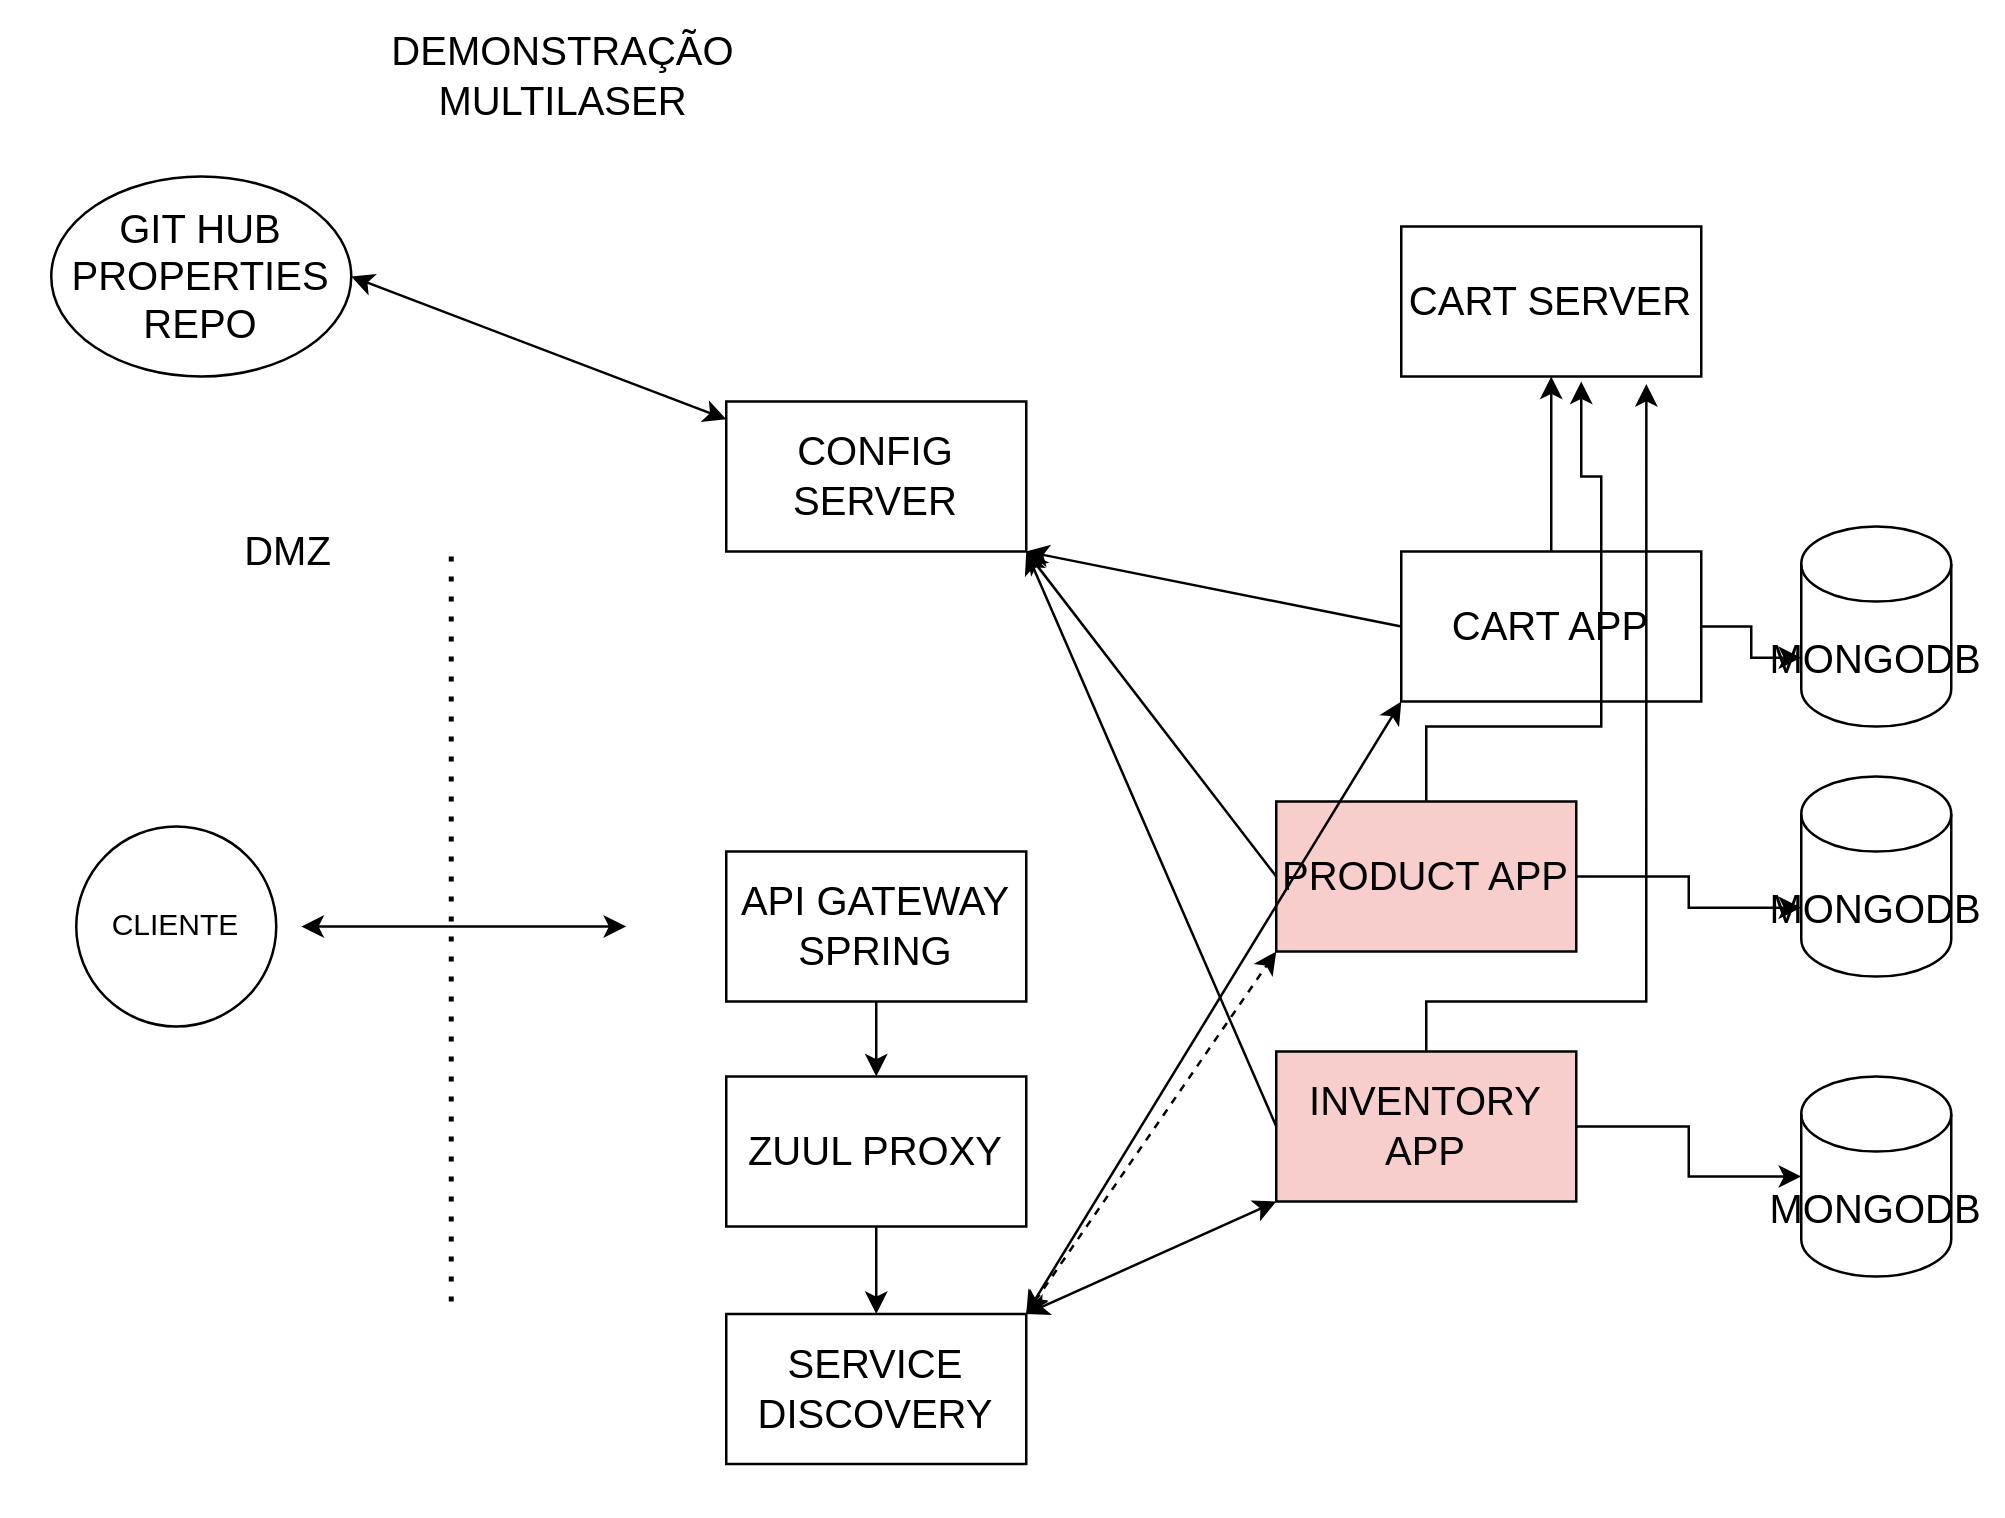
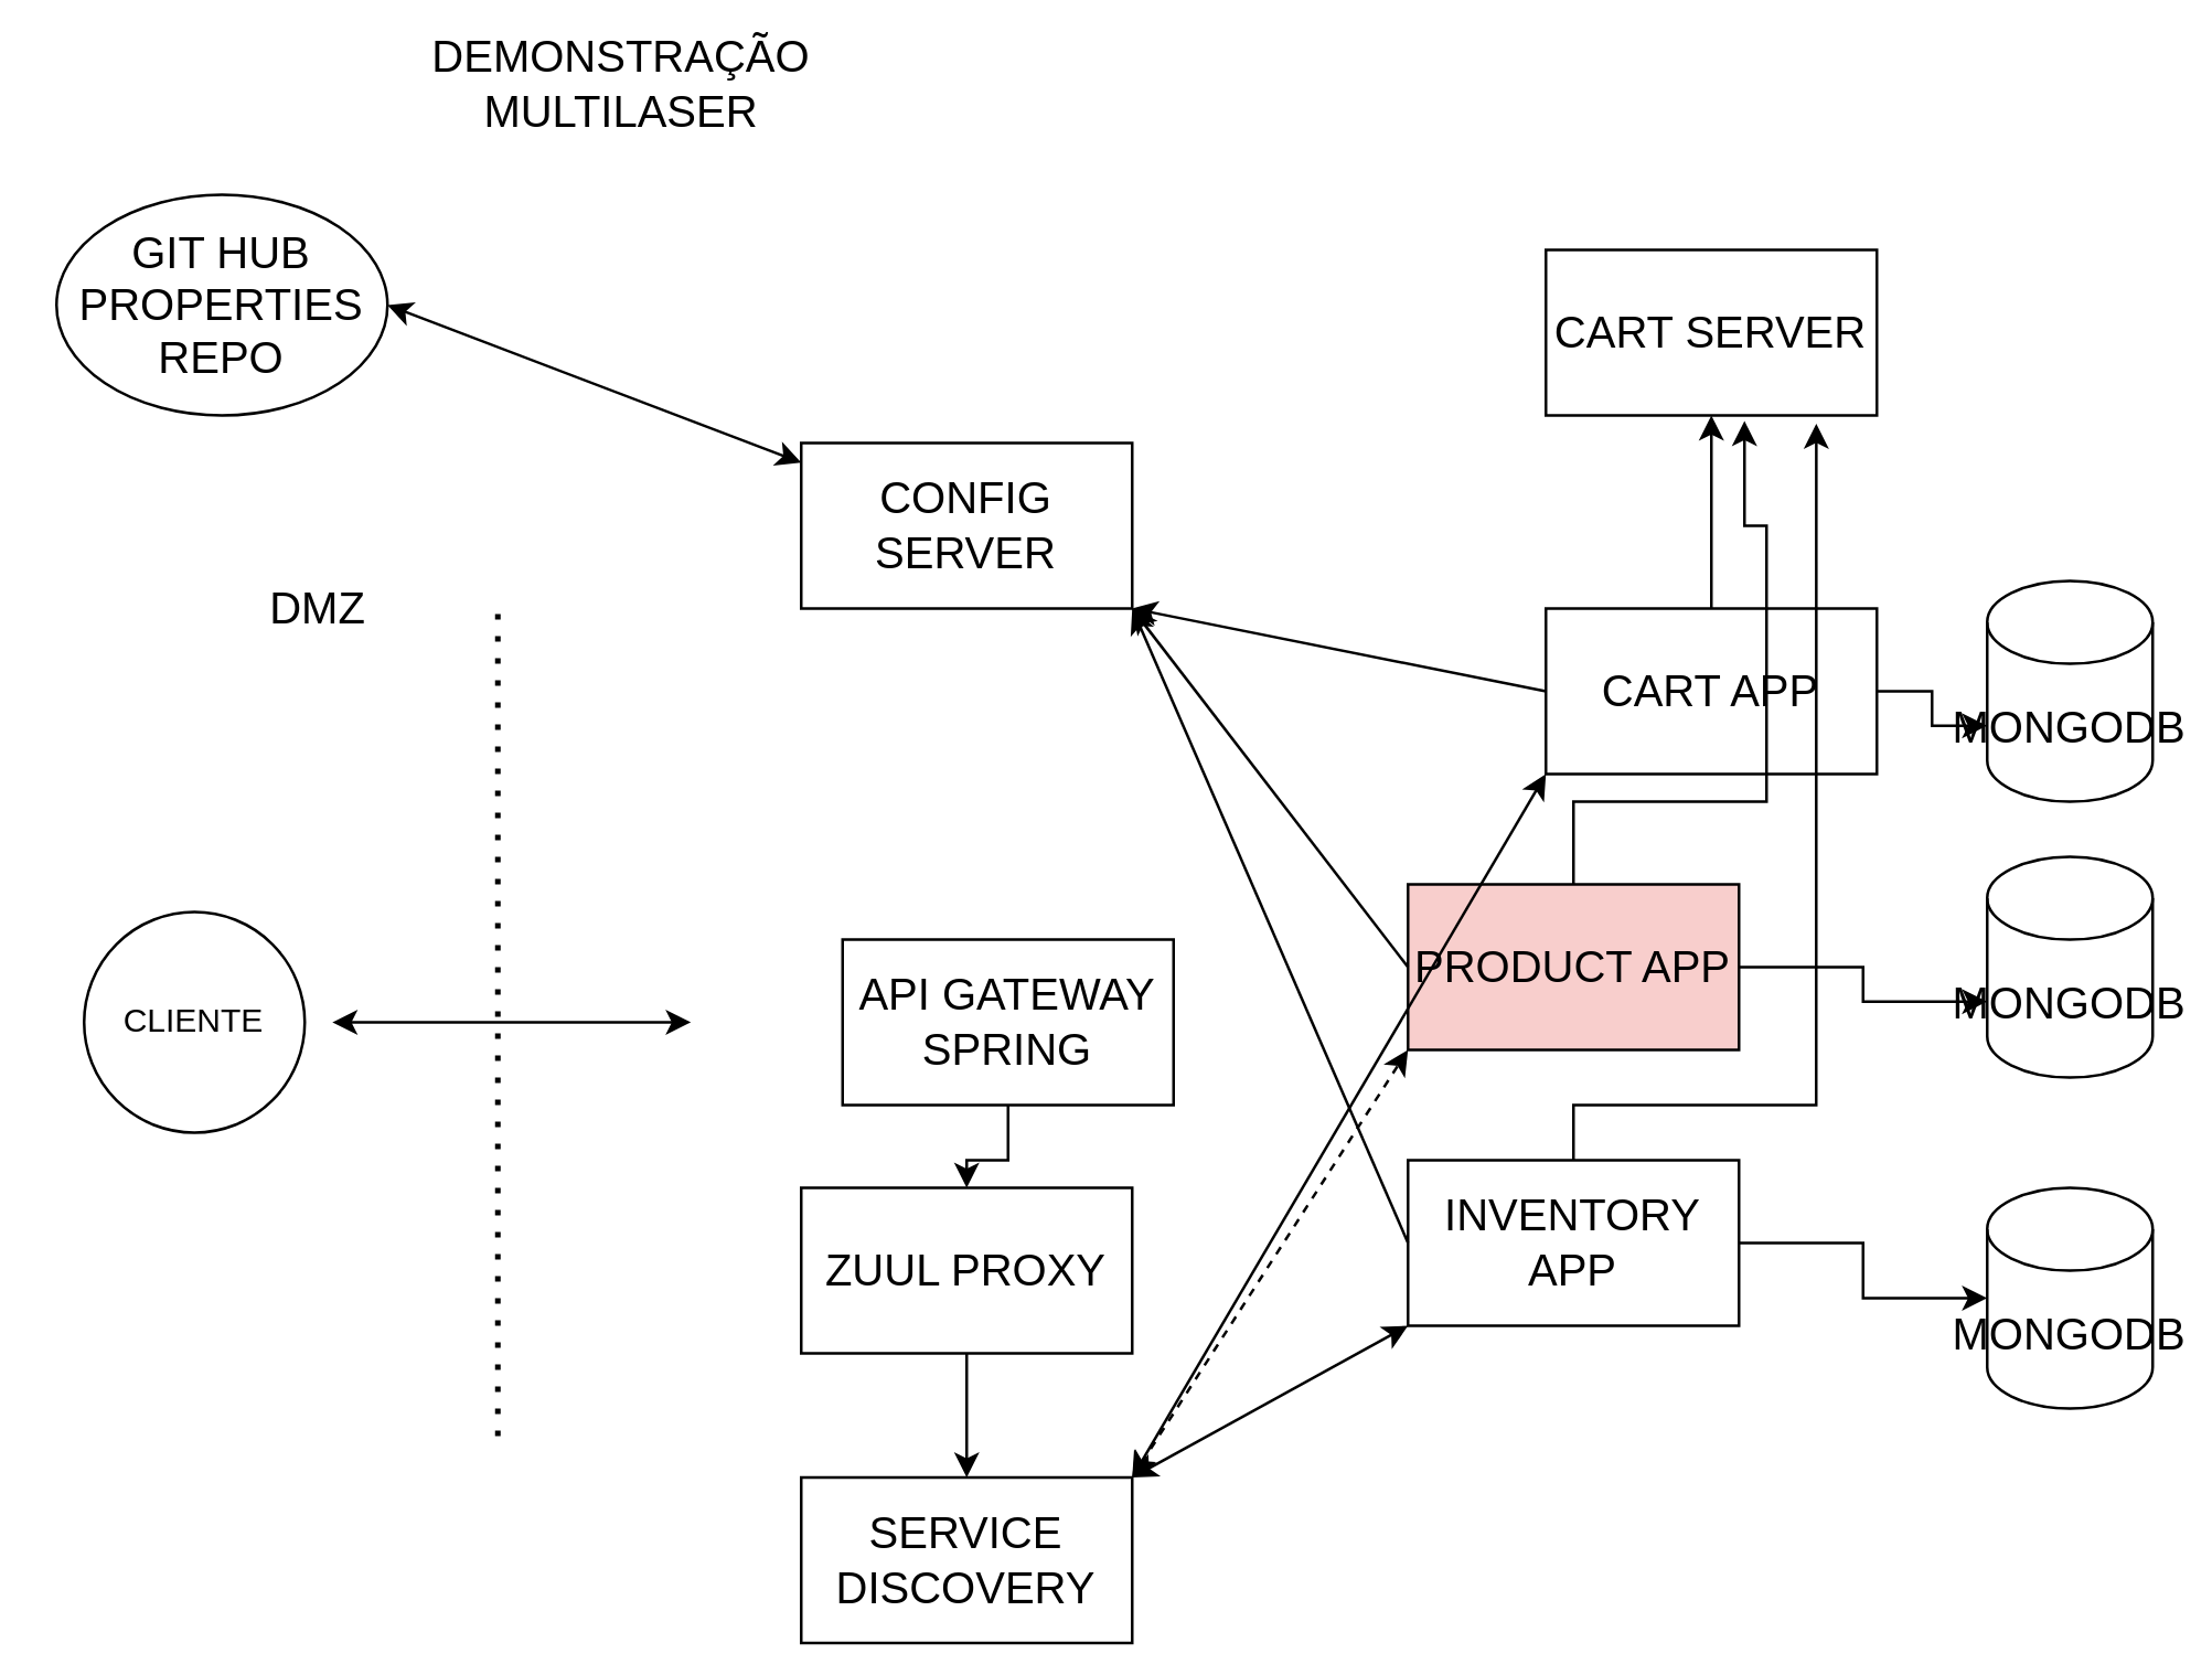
  <mxCell id="0" />
  <mxCell id="1" parent="0" />
  <mxCell id="2" value="CLIENTE" style="ellipse;whiteSpace=wrap;html=1;aspect=fixed;" vertex="1" parent="1"><mxGeometry x="30" y="330" width="80" height="80" as="geometry" /></mxCell>
  <mxCell id="3" value="" style="endArrow=classic;startArrow=classic;html=1;" edge="1" parent="1"><mxGeometry width="50" height="50" relative="1" as="geometry"><mxPoint x="120" y="370" as="sourcePoint" /><mxPoint x="250" y="370" as="targetPoint" /></mxGeometry></mxCell>
  <mxCell id="4" value="" style="endArrow=none;dashed=1;html=1;dashPattern=1 3;strokeWidth=2;" edge="1" parent="1"><mxGeometry width="50" height="50" relative="1" as="geometry"><mxPoint x="180" y="520" as="sourcePoint" /><mxPoint x="180" y="220" as="targetPoint" /></mxGeometry></mxCell>
  <mxCell id="5" value="DMZ" style="text;html=1;strokeColor=none;fillColor=none;align=center;verticalAlign=middle;whiteSpace=wrap;rounded=0;fontSize=16;" vertex="1" parent="1"><mxGeometry x="75" y="200" width="80" height="40" as="geometry" /></mxCell>
  <mxCell id="6" style="edgeStyle=orthogonalEdgeStyle;rounded=0;orthogonalLoop=1;jettySize=auto;html=1;entryX=0.5;entryY=0;entryDx=0;entryDy=0;fontSize=16;" edge="1" parent="1" source="7" target="9"><mxGeometry relative="1" as="geometry" /></mxCell>
- <mxCell id="7" value="API GATEWAY&lt;br&gt;SPRING" style="rounded=0;whiteSpace=wrap;html=1;fontSize=16;" vertex="1" parent="1"><mxGeometry x="290" y="340" width="120" height="60" as="geometry" /></mxCell>
+ <mxCell id="7" value="API GATEWAY&lt;br&gt;SPRING" style="rounded=0;whiteSpace=wrap;html=1;fontSize=16;" vertex="1" parent="1"><mxGeometry x="305" y="340" width="120" height="60" as="geometry" /></mxCell>
  <mxCell id="8" style="edgeStyle=orthogonalEdgeStyle;rounded=0;orthogonalLoop=1;jettySize=auto;html=1;entryX=0.5;entryY=0;entryDx=0;entryDy=0;fontSize=16;" edge="1" parent="1" source="9" target="10"><mxGeometry relative="1" as="geometry" /></mxCell>
  <mxCell id="9" value="ZUUL PROXY" style="rounded=0;whiteSpace=wrap;html=1;fontSize=16;" vertex="1" parent="1"><mxGeometry x="290" y="430" width="120" height="60" as="geometry" /></mxCell>
- <mxCell id="10" value="SERVICE DISCOVERY" style="rounded=0;whiteSpace=wrap;html=1;fontSize=16;" vertex="1" parent="1"><mxGeometry x="290" y="525" width="120" height="60" as="geometry" /></mxCell>
+ <mxCell id="10" value="SERVICE DISCOVERY" style="rounded=0;whiteSpace=wrap;html=1;fontSize=16;" vertex="1" parent="1"><mxGeometry x="290" y="535" width="120" height="60" as="geometry" /></mxCell>
  <mxCell id="11" style="edgeStyle=orthogonalEdgeStyle;rounded=0;orthogonalLoop=1;jettySize=auto;html=1;entryX=0;entryY=0;entryDx=0;entryDy=52.5;entryPerimeter=0;fontSize=16;" edge="1" parent="1" source="13" target="29"><mxGeometry relative="1" as="geometry" /></mxCell>
  <mxCell id="12" style="edgeStyle=orthogonalEdgeStyle;rounded=0;orthogonalLoop=1;jettySize=auto;html=1;fontSize=16;entryX=0.5;entryY=1;entryDx=0;entryDy=0;" edge="1" parent="1" source="13" target="32"><mxGeometry relative="1" as="geometry"><mxPoint x="620" y="160" as="targetPoint" /></mxGeometry></mxCell>
  <mxCell id="13" value="CART APP" style="rounded=0;whiteSpace=wrap;html=1;fontSize=16;" vertex="1" parent="1"><mxGeometry x="560" y="220" width="120" height="60" as="geometry" /></mxCell>
  <mxCell id="14" style="edgeStyle=orthogonalEdgeStyle;rounded=0;orthogonalLoop=1;jettySize=auto;html=1;entryX=0;entryY=0;entryDx=0;entryDy=52.5;entryPerimeter=0;fontSize=16;" edge="1" parent="1" source="16" target="30"><mxGeometry relative="1" as="geometry" /></mxCell>
  <mxCell id="15" style="edgeStyle=orthogonalEdgeStyle;rounded=0;orthogonalLoop=1;jettySize=auto;html=1;fontSize=16;entryX=0.6;entryY=1.033;entryDx=0;entryDy=0;entryPerimeter=0;" edge="1" parent="1" source="16" target="32"><mxGeometry relative="1" as="geometry"><mxPoint x="620" y="190" as="targetPoint" /><Array as="points"><mxPoint x="570" y="290" /><mxPoint x="640" y="290" /><mxPoint x="640" y="190" /><mxPoint x="632" y="190" /></Array></mxGeometry></mxCell>
  <mxCell id="16" value="PRODUCT APP" style="rounded=0;whiteSpace=wrap;html=1;fontSize=16;fillColor=#f8cecc;" vertex="1" parent="1"><mxGeometry x="510" y="320" width="120" height="60" as="geometry" /></mxCell>
  <mxCell id="17" style="edgeStyle=orthogonalEdgeStyle;rounded=0;orthogonalLoop=1;jettySize=auto;html=1;fontSize=16;" edge="1" parent="1" source="19" target="31"><mxGeometry relative="1" as="geometry" /></mxCell>
  <mxCell id="18" style="edgeStyle=orthogonalEdgeStyle;rounded=0;orthogonalLoop=1;jettySize=auto;html=1;entryX=0.817;entryY=1.05;entryDx=0;entryDy=0;entryPerimeter=0;fontSize=16;" edge="1" parent="1" source="19" target="32"><mxGeometry relative="1" as="geometry"><Array as="points"><mxPoint x="570" y="400" /><mxPoint x="658" y="400" /></Array></mxGeometry></mxCell>
- <mxCell id="19" value="INVENTORY APP" style="rounded=0;whiteSpace=wrap;html=1;fontSize=16;fillColor=#f8cecc;" vertex="1" parent="1"><mxGeometry x="510" y="420" width="120" height="60" as="geometry" /></mxCell>
+ <mxCell id="19" value="INVENTORY APP" style="rounded=0;whiteSpace=wrap;html=1;fontSize=16;" vertex="1" parent="1"><mxGeometry x="510" y="420" width="120" height="60" as="geometry" /></mxCell>
  <mxCell id="20" value="" style="endArrow=classic;startArrow=classic;html=1;fontSize=16;exitX=1;exitY=0;exitDx=0;exitDy=0;entryX=0;entryY=1;entryDx=0;entryDy=0;" edge="1" parent="1" source="10" target="13"><mxGeometry width="50" height="50" relative="1" as="geometry"><mxPoint x="500" y="300" as="sourcePoint" /><mxPoint x="550" y="250" as="targetPoint" /></mxGeometry></mxCell>
  <mxCell id="21" value="" style="endArrow=classic;startArrow=classic;html=1;fontSize=16;exitX=1;exitY=0;exitDx=0;exitDy=0;entryX=0;entryY=1;entryDx=0;entryDy=0;dashed=1;" edge="1" parent="1" source="10" target="16"><mxGeometry width="50" height="50" relative="1" as="geometry"><mxPoint x="420" y="535" as="sourcePoint" /><mxPoint x="520" y="290" as="targetPoint" /></mxGeometry></mxCell>
  <mxCell id="22" value="" style="endArrow=classic;startArrow=classic;html=1;fontSize=16;exitX=1;exitY=0;exitDx=0;exitDy=0;entryX=0;entryY=1;entryDx=0;entryDy=0;" edge="1" parent="1" source="10" target="19"><mxGeometry width="50" height="50" relative="1" as="geometry"><mxPoint x="430" y="545" as="sourcePoint" /><mxPoint x="530" y="300" as="targetPoint" /></mxGeometry></mxCell>
  <mxCell id="23" value="CONFIG SERVER" style="rounded=0;whiteSpace=wrap;html=1;fontSize=16;" vertex="1" parent="1"><mxGeometry x="290" y="160" width="120" height="60" as="geometry" /></mxCell>
  <mxCell id="24" value="" style="endArrow=classic;html=1;fontSize=16;entryX=1;entryY=1;entryDx=0;entryDy=0;exitX=0;exitY=0.5;exitDx=0;exitDy=0;" edge="1" parent="1" source="13" target="23"><mxGeometry width="50" height="50" relative="1" as="geometry"><mxPoint x="430" y="280" as="sourcePoint" /><mxPoint x="480" y="230" as="targetPoint" /></mxGeometry></mxCell>
  <mxCell id="25" value="" style="endArrow=classic;html=1;fontSize=16;entryX=1;entryY=1;entryDx=0;entryDy=0;exitX=0;exitY=0.5;exitDx=0;exitDy=0;" edge="1" parent="1" source="19" target="23"><mxGeometry width="50" height="50" relative="1" as="geometry"><mxPoint x="390" y="330" as="sourcePoint" /><mxPoint x="440" y="280" as="targetPoint" /><Array as="points" /></mxGeometry></mxCell>
  <mxCell id="26" value="" style="endArrow=classic;html=1;fontSize=16;exitX=0;exitY=0.5;exitDx=0;exitDy=0;" edge="1" parent="1" source="16"><mxGeometry width="50" height="50" relative="1" as="geometry"><mxPoint x="519.04" y="354" as="sourcePoint" /><mxPoint x="410" y="220" as="targetPoint" /></mxGeometry></mxCell>
  <mxCell id="27" value="GIT HUB PROPERTIES REPO" style="ellipse;whiteSpace=wrap;html=1;fontSize=16;" vertex="1" parent="1"><mxGeometry x="20" y="70" width="120" height="80" as="geometry" /></mxCell>
  <mxCell id="28" value="" style="endArrow=classic;startArrow=classic;html=1;fontSize=16;entryX=1;entryY=0.5;entryDx=0;entryDy=0;" edge="1" parent="1" source="23" target="27"><mxGeometry width="50" height="50" relative="1" as="geometry"><mxPoint x="200" y="170" as="sourcePoint" /><mxPoint x="250" y="120" as="targetPoint" /></mxGeometry></mxCell>
  <mxCell id="29" value="MONGODB" style="shape=cylinder3;whiteSpace=wrap;html=1;boundedLbl=1;backgroundOutline=1;size=15;fontSize=16;" vertex="1" parent="1"><mxGeometry x="720" y="210" width="60" height="80" as="geometry" /></mxCell>
  <mxCell id="30" value="MONGODB" style="shape=cylinder3;whiteSpace=wrap;html=1;boundedLbl=1;backgroundOutline=1;size=15;fontSize=16;" vertex="1" parent="1"><mxGeometry x="720" y="310" width="60" height="80" as="geometry" /></mxCell>
  <mxCell id="31" value="MONGODB" style="shape=cylinder3;whiteSpace=wrap;html=1;boundedLbl=1;backgroundOutline=1;size=15;fontSize=16;" vertex="1" parent="1"><mxGeometry x="720" y="430" width="60" height="80" as="geometry" /></mxCell>
  <mxCell id="32" value="CART SERVER" style="rounded=0;whiteSpace=wrap;html=1;fontSize=16;" vertex="1" parent="1"><mxGeometry x="560" y="90" width="120" height="60" as="geometry" /></mxCell>
  <mxCell id="33" value="DEMONSTRAÇÃO MULTILASER" style="text;html=1;strokeColor=none;fillColor=none;align=center;verticalAlign=middle;whiteSpace=wrap;rounded=0;fontSize=16;" vertex="1" parent="1"><mxGeometry x="200" y="20" width="50" height="20" as="geometry" /></mxCell>
